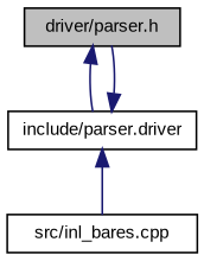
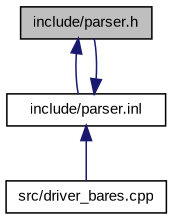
  digraph {
    fontname="Liberation Sans"
    node [color=black fillcolor=white fontname="Liberation Sans" fontsize=10 shape=record style=filled]
    edge [color=midnightblue dir=back fontname="Liberation Sans" fontsize=10 labelfontname=Helvetica labelfontsize=10 style=solid]
-   n1 [fillcolor=grey75 fontcolor=black height=0.2 label="driver/parser.h" width=0.4]
-   n2 [height=0.2 label="include/parser.driver" width=0.4]
-   n3 [height=0.2 label="src/inl_bares.cpp" width=0.4]
+   n1 [fillcolor=grey75 fontcolor=black height=0.2 label="include/parser.h" width=0.4]
+   n2 [height=0.2 label="include/parser.inl" width=0.4]
+   n3 [height=0.2 label="src/driver_bares.cpp" width=0.4]
    n1 -> n2
    n2 -> n1
    n2 -> n3
  }
